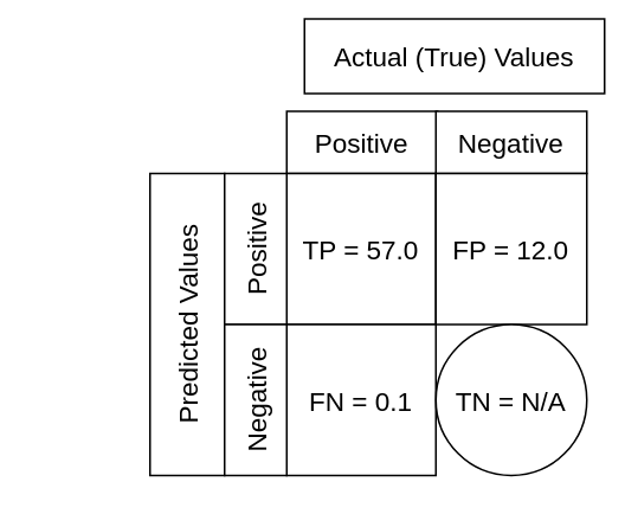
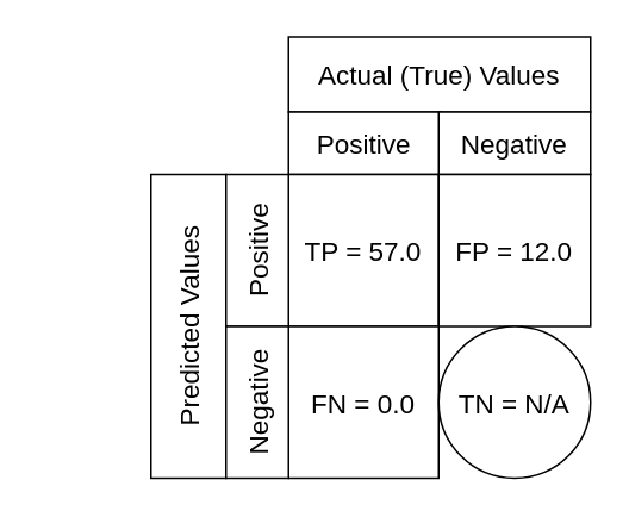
  <mxCell id="0" />
  <mxCell id="1" parent="0" />
- <mxCell id="2" value="&lt;font style=&quot;font-size: 15px&quot;&gt;Actual (True) Values&lt;/font&gt;" style="rounded=0;whiteSpace=wrap;html=1;" parent="1" vertex="1"><mxGeometry x="171" y="10" width="169" height="42" as="geometry" /></mxCell>
+ <mxCell id="2" value="&lt;font style=&quot;font-size: 15px&quot;&gt;Actual (True) Values&lt;/font&gt;" style="rounded=0;whiteSpace=wrap;html=1;" parent="1" vertex="1"><mxGeometry x="161" y="20" width="169" height="42" as="geometry" /></mxCell>
  <mxCell id="3" value="&lt;font style=&quot;font-size: 15px&quot;&gt;Positive&lt;/font&gt;" style="rounded=0;whiteSpace=wrap;html=1;" parent="1" vertex="1"><mxGeometry x="161" y="62" width="85" height="35" as="geometry" /></mxCell>
  <mxCell id="4" value="&lt;font style=&quot;font-size: 15px&quot;&gt;Negative&lt;/font&gt;" style="rounded=0;whiteSpace=wrap;html=1;" parent="1" vertex="1"><mxGeometry x="245" y="62" width="85" height="35" as="geometry" /></mxCell>
  <mxCell id="5" value="TP = 57.0" style="rounded=0;whiteSpace=wrap;html=1;fontSize=15;" parent="1" vertex="1"><mxGeometry x="161" y="97" width="84" height="85" as="geometry" /></mxCell>
  <mxCell id="6" value="FP = 12.0" style="rounded=0;whiteSpace=wrap;html=1;fontSize=15;" parent="1" vertex="1"><mxGeometry x="245" y="97" width="85" height="85" as="geometry" /></mxCell>
- <mxCell id="7" value="FN = 0.1" style="rounded=0;whiteSpace=wrap;html=1;fontSize=15;" parent="1" vertex="1"><mxGeometry x="161" y="182" width="84" height="85" as="geometry" /></mxCell>
+ <mxCell id="7" value="FN = 0.0" style="rounded=0;whiteSpace=wrap;html=1;fontSize=15;" parent="1" vertex="1"><mxGeometry x="161" y="182" width="84" height="85" as="geometry" /></mxCell>
  <mxCell id="8" value="TN = N/A" style="ellipse;whiteSpace=wrap;html=1;fontSize=15;" parent="1" vertex="1"><mxGeometry x="245" y="182" width="85" height="85" as="geometry" /></mxCell>
  <mxCell id="9" value="&lt;font style=&quot;font-size: 15px&quot;&gt;Predicted Values&lt;br&gt;&lt;/font&gt;" style="rounded=0;whiteSpace=wrap;html=1;rotation=-90;" parent="1" vertex="1"><mxGeometry x="20" y="161" width="170" height="42" as="geometry" /></mxCell>
  <mxCell id="10" value="&lt;font style=&quot;font-size: 15px&quot;&gt;Positive&lt;/font&gt;" style="rounded=0;whiteSpace=wrap;html=1;rotation=-90;" parent="1" vertex="1"><mxGeometry x="101" y="122" width="85" height="35" as="geometry" /></mxCell>
  <mxCell id="11" value="&lt;font style=&quot;font-size: 15px&quot;&gt;Negative&lt;/font&gt;" style="rounded=0;whiteSpace=wrap;html=1;rotation=-90;" parent="1" vertex="1"><mxGeometry x="101" y="207" width="85" height="35" as="geometry" /></mxCell>
